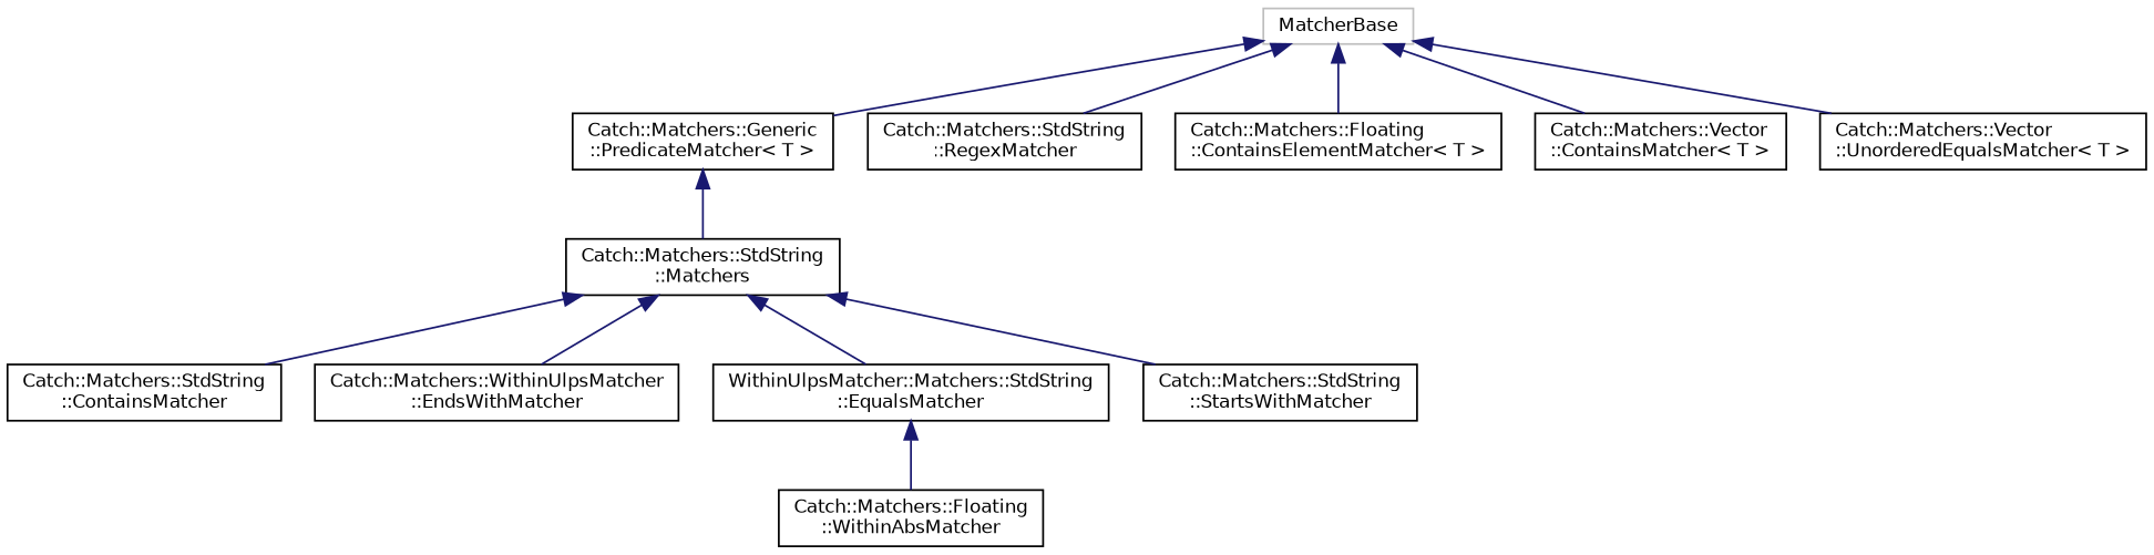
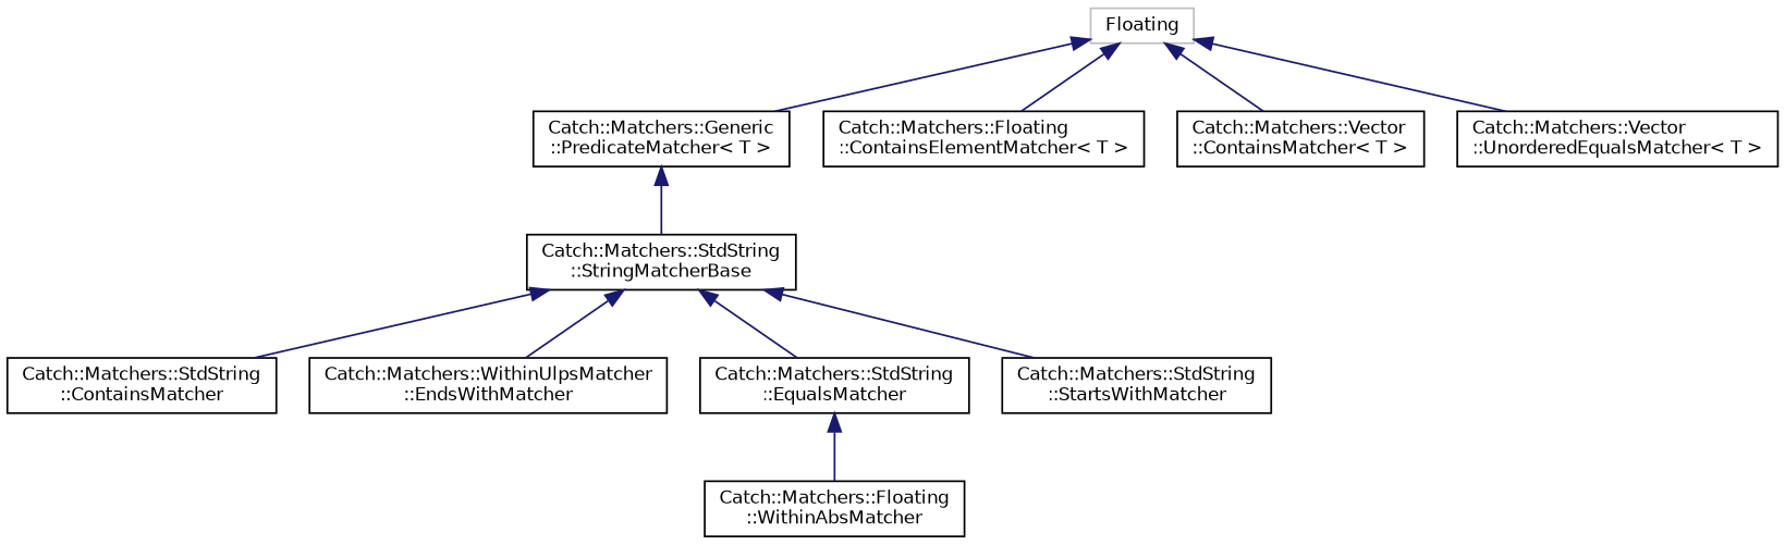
  digraph {
    rankdir=TB
    node [color=black fillcolor=white fontname=Helvetica fontsize=10 shape=record style=filled]
    edge [color=midnightblue dir=back fontname=Helvetica fontsize=10 labelfontname=Helvetica labelfontsize=10 style=solid]
-   n1 [color=grey75 height=0.2 label=MatcherBase width=0.4]
+   n1 [color=grey75 height=0.2 label=Floating width=0.4]
    n2 [height=0.2 label="Catch::Matchers::Generic\l::PredicateMatcher\< T \>" width=0.4]
-   n3 [height=0.2 label="Catch::Matchers::StdString\l::RegexMatcher" width=0.4]
    n4 [height=0.2 label="Catch::Matchers::Floating\l::ContainsElementMatcher\< T \>" width=0.4]
    n5 [height=0.2 label="Catch::Matchers::Vector\l::ContainsMatcher\< T \>" width=0.4]
    n6 [height=0.2 label="Catch::Matchers::Vector\l::UnorderedEqualsMatcher\< T \>" width=0.4]
    n7 [height=0.2 label="Catch::Matchers::Floating\l::WithinAbsMatcher" width=0.4]
-   n8 [height=0.2 label="Catch::Matchers::StdString\l::Matchers" width=0.4]
+   n8 [height=0.2 label="Catch::Matchers::StdString\l::StringMatcherBase" width=0.4]
    n9 [height=0.2 label="Catch::Matchers::StdString\l::ContainsMatcher" width=0.4]
    n10 [height=0.2 label="Catch::Matchers::WithinUlpsMatcher\l::EndsWithMatcher" width=0.4]
-   n11 [height=0.2 label="WithinUlpsMatcher::Matchers::StdString\l::EqualsMatcher" width=0.4]
+   n11 [height=0.2 label="Catch::Matchers::StdString\l::EqualsMatcher" width=0.4]
    n12 [height=0.2 label="Catch::Matchers::StdString\l::StartsWithMatcher" width=0.4]
    n1 -> n2
-   n1 -> n3
    n1 -> n4
    n1 -> n5
    n1 -> n6
    n2 -> n8
    n8 -> n9
    n8 -> n10
    n8 -> n11
    n8 -> n12
    n11 -> n7
  }
